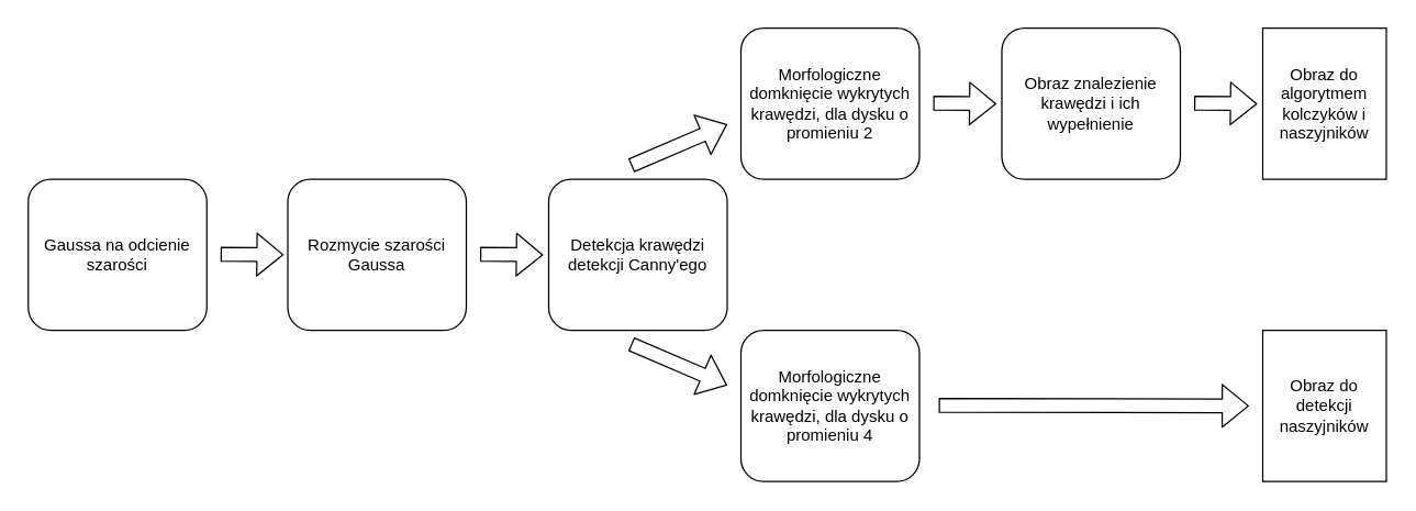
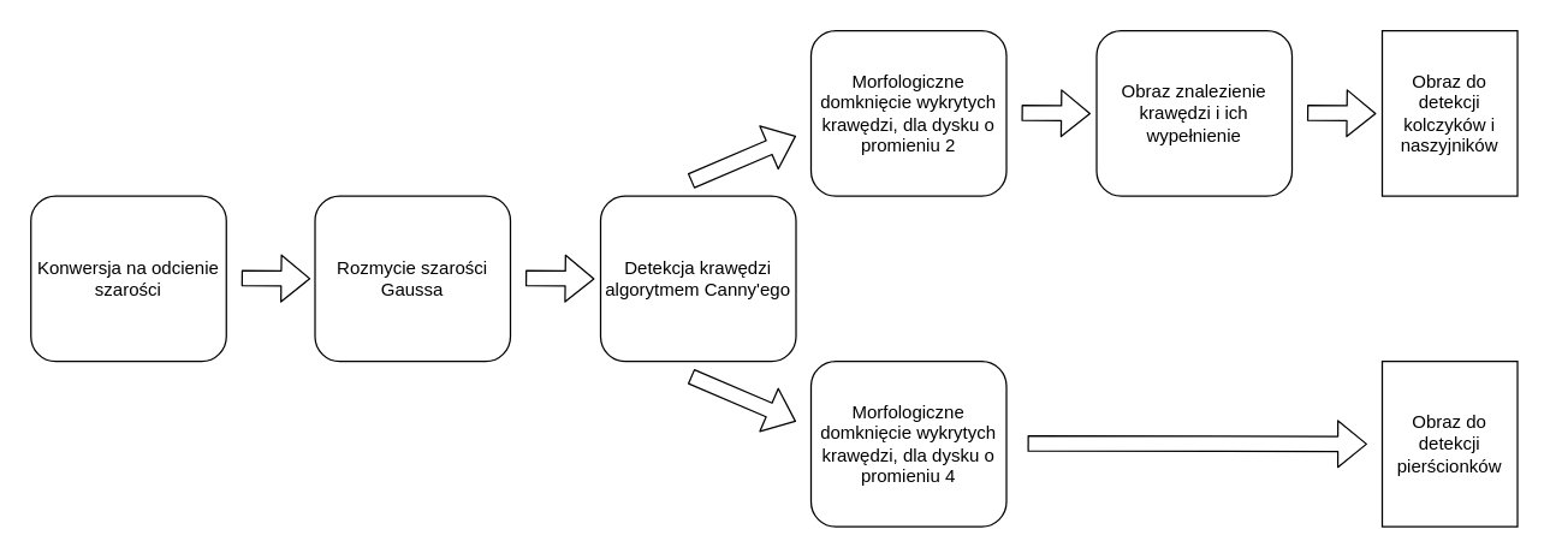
  <mxCell id="0" />
  <mxCell id="1" parent="0" />
- <mxCell id="2" value="Gaussa na odcienie szarości" style="rounded=1;whiteSpace=wrap;html=1;" vertex="1" parent="1"><mxGeometry x="20" y="130" width="130" height="110" as="geometry" /></mxCell>
- <mxCell id="3" value="Detekcja krawędzi detekcji Canny'ego" style="rounded=1;whiteSpace=wrap;html=1;" vertex="1" parent="1"><mxGeometry x="399" y="130" width="130" height="110" as="geometry" /></mxCell>
+ <mxCell id="2" value="Konwersja na odcienie szarości" style="rounded=1;whiteSpace=wrap;html=1;" vertex="1" parent="1"><mxGeometry x="20" y="130" width="130" height="110" as="geometry" /></mxCell>
+ <mxCell id="3" value="Detekcja krawędzi algorytmem Canny'ego" style="rounded=1;whiteSpace=wrap;html=1;" vertex="1" parent="1"><mxGeometry x="399" y="130" width="130" height="110" as="geometry" /></mxCell>
  <mxCell id="4" value="Morfologiczne domknięcie wykrytych krawędzi, dla dysku o promieniu 2" style="rounded=1;whiteSpace=wrap;html=1;" vertex="1" parent="1"><mxGeometry x="539" y="20" width="130" height="110" as="geometry" /></mxCell>
  <mxCell id="5" value="Morfologiczne domknięcie wykrytych krawędzi, dla dysku o promieniu 4" style="rounded=1;whiteSpace=wrap;html=1;" vertex="1" parent="1"><mxGeometry x="539" y="240" width="130" height="110" as="geometry" /></mxCell>
  <mxCell id="6" value="Obraz znalezienie krawędzi i ich wypełnienie" style="rounded=1;whiteSpace=wrap;html=1;" vertex="1" parent="1"><mxGeometry x="729" y="20" width="130" height="110" as="geometry" /></mxCell>
  <mxCell id="7" value="" style="shape=flexArrow;endArrow=classic;html=1;" edge="1" parent="1"><mxGeometry width="50" height="50" relative="1" as="geometry"><mxPoint x="160" y="184.5" as="sourcePoint" /><mxPoint x="206" y="185" as="targetPoint" /></mxGeometry></mxCell>
  <mxCell id="8" value="" style="shape=flexArrow;endArrow=classic;html=1;" edge="1" parent="1"><mxGeometry width="50" height="50" relative="1" as="geometry"><mxPoint x="459" y="120" as="sourcePoint" /><mxPoint x="529" y="90" as="targetPoint" /></mxGeometry></mxCell>
  <mxCell id="9" value="" style="shape=flexArrow;endArrow=classic;html=1;" edge="1" parent="1"><mxGeometry width="50" height="50" relative="1" as="geometry"><mxPoint x="459" y="250" as="sourcePoint" /><mxPoint x="529" y="280" as="targetPoint" /></mxGeometry></mxCell>
  <mxCell id="10" value="" style="shape=flexArrow;endArrow=classic;html=1;" edge="1" parent="1"><mxGeometry width="50" height="50" relative="1" as="geometry"><mxPoint x="679" y="74.6" as="sourcePoint" /><mxPoint x="725" y="75.1" as="targetPoint" /></mxGeometry></mxCell>
  <mxCell id="11" value="" style="shape=flexArrow;endArrow=classic;html=1;" edge="1" parent="1"><mxGeometry width="50" height="50" relative="1" as="geometry"><mxPoint x="683" y="294.6" as="sourcePoint" /><mxPoint x="909" y="295" as="targetPoint" /></mxGeometry></mxCell>
- <mxCell id="12" value="Obraz do detekcji naszyjników" style="rounded=0;whiteSpace=wrap;html=1;" vertex="1" parent="1"><mxGeometry x="919" y="240" width="90" height="110" as="geometry" /></mxCell>
- <mxCell id="13" value="Obraz do algorytmem kolczyków i naszyjników" style="rounded=0;whiteSpace=wrap;html=1;" vertex="1" parent="1"><mxGeometry x="919" y="20" width="90" height="110" as="geometry" /></mxCell>
+ <mxCell id="12" value="Obraz do detekcji pierścionków" style="rounded=0;whiteSpace=wrap;html=1;" vertex="1" parent="1"><mxGeometry x="919" y="240" width="90" height="110" as="geometry" /></mxCell>
+ <mxCell id="13" value="Obraz do detekcji kolczyków i naszyjników" style="rounded=0;whiteSpace=wrap;html=1;" vertex="1" parent="1"><mxGeometry x="919" y="20" width="90" height="110" as="geometry" /></mxCell>
  <mxCell id="14" value="" style="shape=flexArrow;endArrow=classic;html=1;" edge="1" parent="1"><mxGeometry width="50" height="50" relative="1" as="geometry"><mxPoint x="869" y="74.6" as="sourcePoint" /><mxPoint x="915" y="75.1" as="targetPoint" /></mxGeometry></mxCell>
  <mxCell id="15" value="Rozmycie szarości Gaussa" style="rounded=1;whiteSpace=wrap;html=1;" vertex="1" parent="1"><mxGeometry x="209" y="130" width="130" height="110" as="geometry" /></mxCell>
  <mxCell id="16" value="" style="shape=flexArrow;endArrow=classic;html=1;" edge="1" parent="1"><mxGeometry width="50" height="50" relative="1" as="geometry"><mxPoint x="349" y="184.55" as="sourcePoint" /><mxPoint x="395" y="185.05" as="targetPoint" /></mxGeometry></mxCell>
